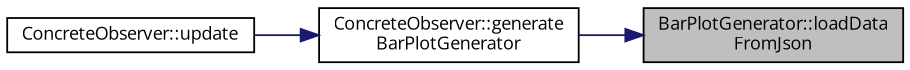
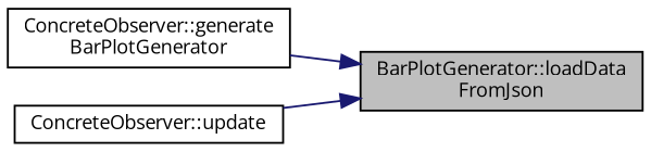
  digraph {
    fontname="Open Sans"
    rankdir=RL
    node [color=black fillcolor=white fontname="Open Sans" fontsize=10 shape=record style=filled]
    edge [color=midnightblue dir=back fontname="Open Sans" fontsize=10 labelfontname=Helvetica labelfontsize=10 style=solid]
    n1 [fillcolor=grey75 fontcolor=black height=0.2 label="BarPlotGenerator::loadData\lFromJson" width=0.4]
    n2 [height=0.2 label="ConcreteObserver::generate\lBarPlotGenerator" width=0.4]
    n3 [height=0.2 label="ConcreteObserver::update" width=0.4]
    n1 -> n2
-   n2 -> n3
+   n1 -> n3
  }
